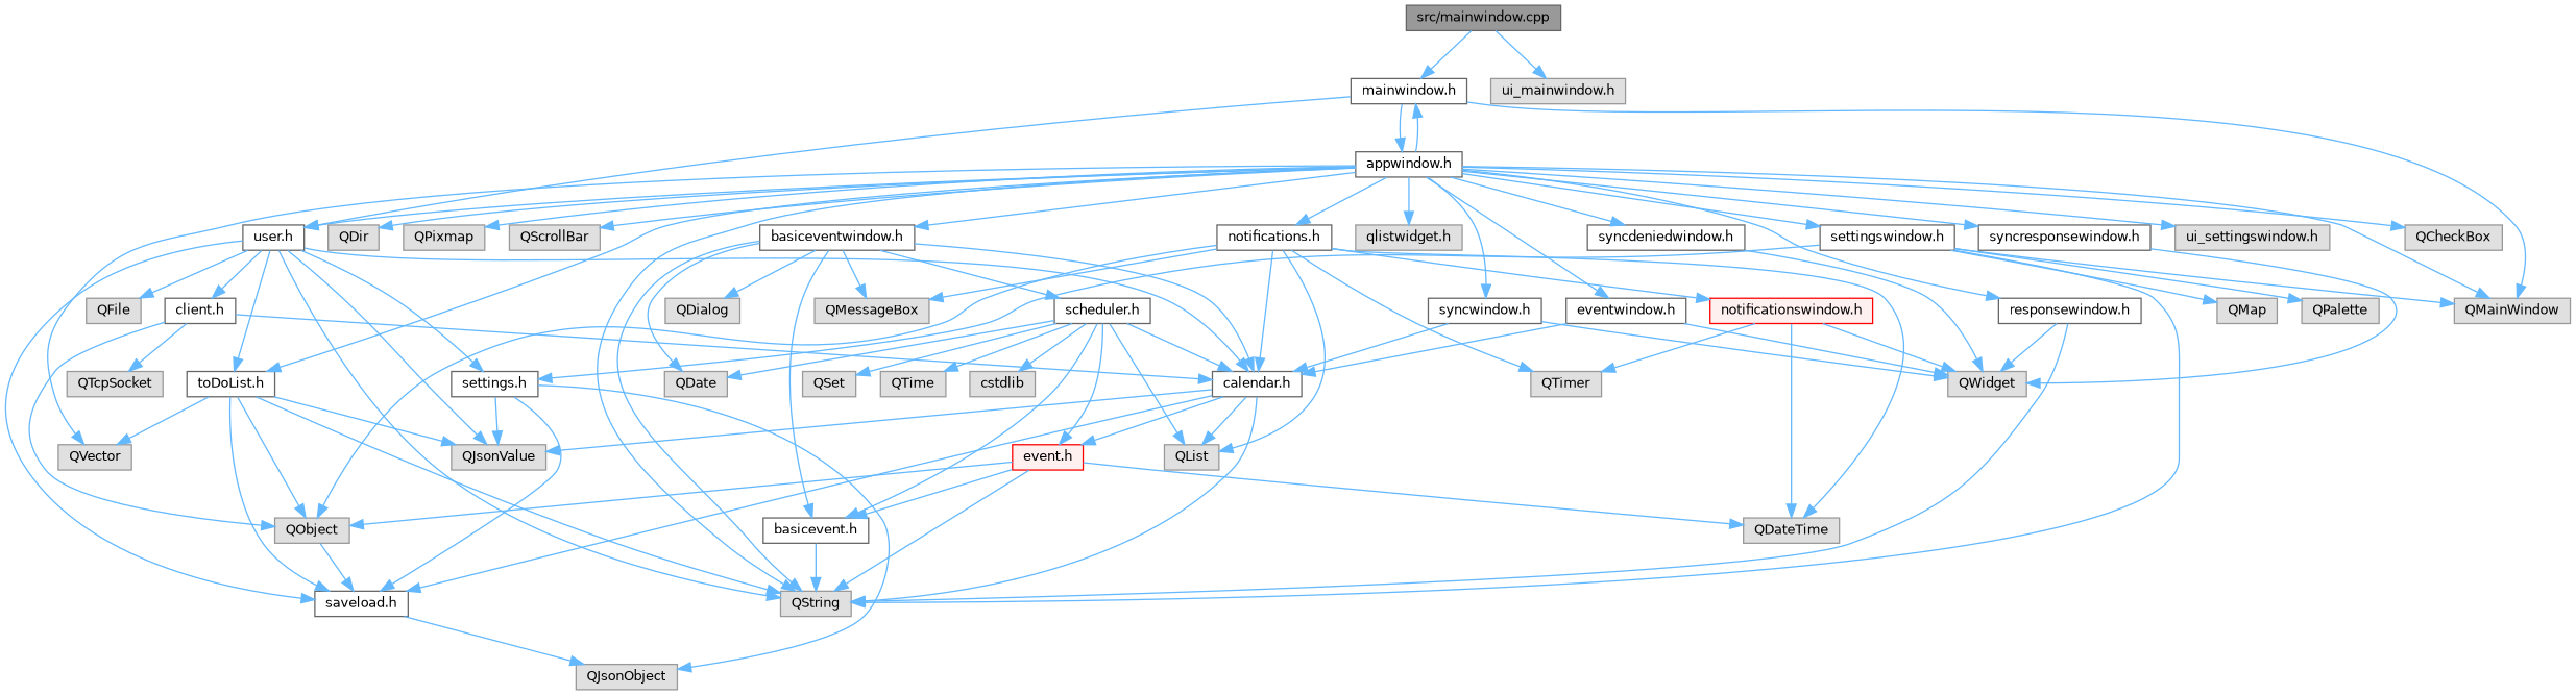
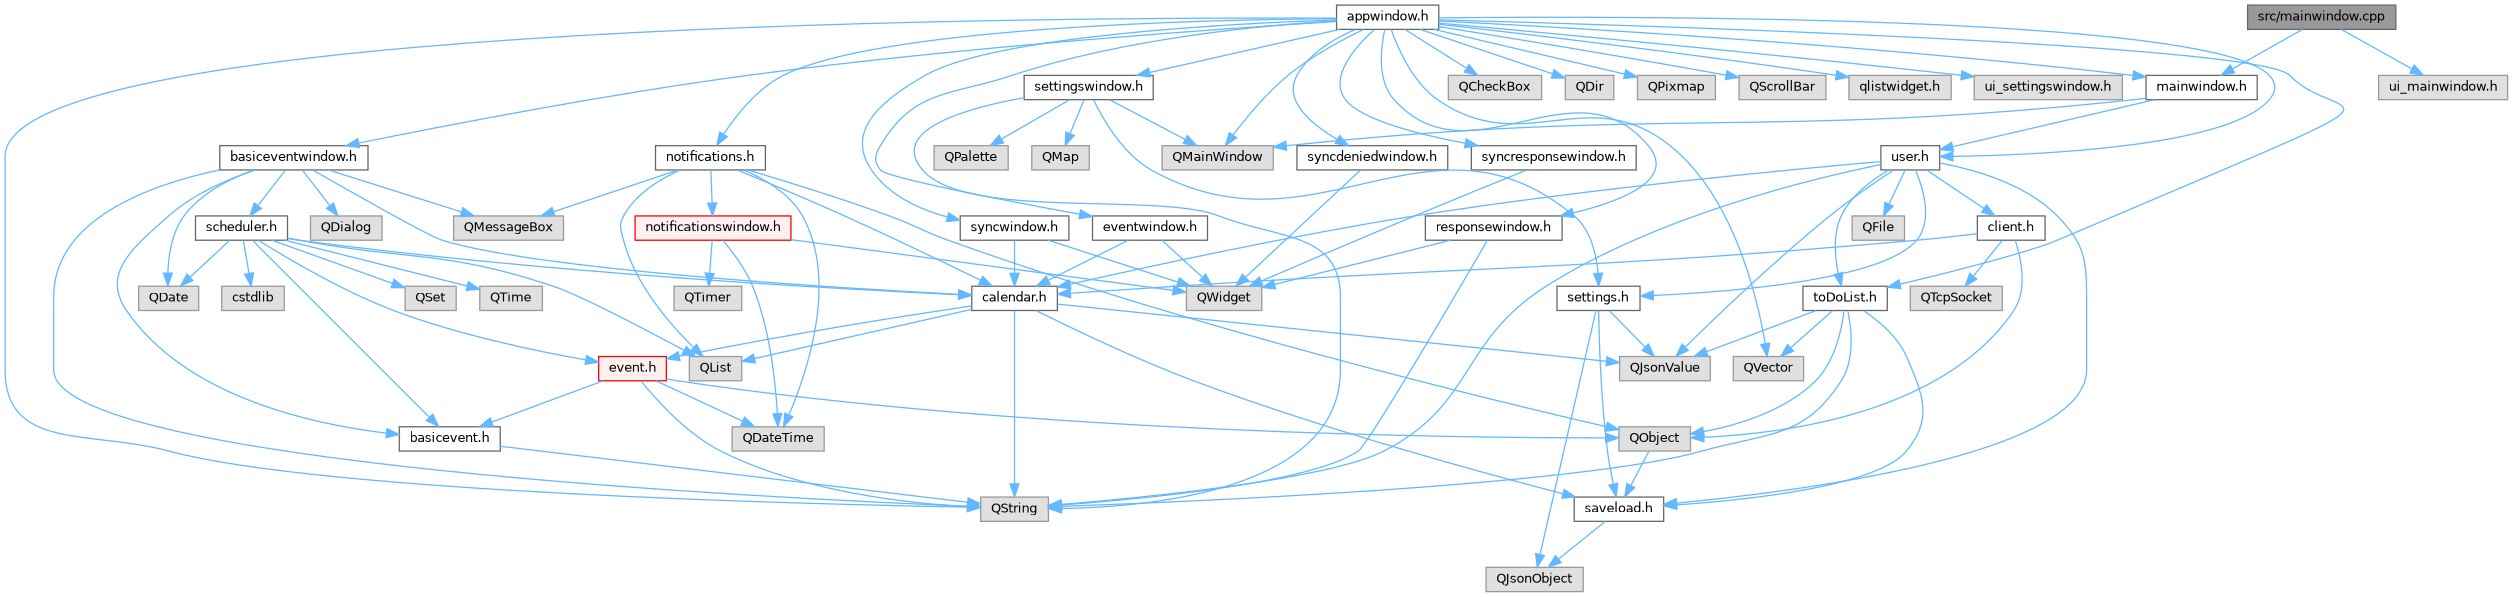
  digraph {
    node [color=grey60 fillcolor="#E0E0E0" fontname=Helvetica fontsize=10 shape=box style=filled]
    edge [color=steelblue1 fontname=Helvetica fontsize=10 labelfontname=Helvetica labelfontsize=10 style=solid]
    n1 [color=gray40 fillcolor=grey60 fontcolor=black height=0.2 label="src/mainwindow.cpp" width=0.4]
    n2 [color=grey40 fillcolor=white height=0.2 label="mainwindow.h" width=0.4]
    n3 [height=0.2 label="ui_mainwindow.h" width=0.4]
    n4 [color=grey40 fillcolor=white height=0.2 label="appwindow.h" width=0.4]
    n5 [height=0.2 label=QMainWindow width=0.4]
    n6 [color=grey40 fillcolor=white height=0.2 label="user.h" width=0.4]
    n7 [height=0.2 label=QCheckBox width=0.4]
    n8 [height=0.2 label=QDir width=0.4]
    n9 [height=0.2 label=QPixmap width=0.4]
    n10 [height=0.2 label=QScrollBar width=0.4]
    n11 [height=0.2 label=QString width=0.4]
    n12 [height=0.2 label=QVector width=0.4]
    n13 [color=grey40 fillcolor=white height=0.2 label="basiceventwindow.h" width=0.4]
    n14 [color=grey40 fillcolor=white height=0.2 label="eventwindow.h" width=0.4]
    n15 [color=grey40 fillcolor=white height=0.2 label="notifications.h" width=0.4]
    n16 [height=0.2 label="qlistwidget.h" width=0.4]
    n17 [color=grey40 fillcolor=white height=0.2 label="responsewindow.h" width=0.4]
    n18 [color=grey40 fillcolor=white height=0.2 label="settingswindow.h" width=0.4]
    n19 [color=grey40 fillcolor=white height=0.2 label="syncdeniedwindow.h" width=0.4]
    n20 [color=grey40 fillcolor=white height=0.2 label="syncresponsewindow.h" width=0.4]
    n21 [color=grey40 fillcolor=white height=0.2 label="syncwindow.h" width=0.4]
    n22 [color=grey40 fillcolor=white height=0.2 label="toDoList.h" width=0.4]
    n23 [height=0.2 label="ui_settingswindow.h" width=0.4]
    n24 [color=grey40 fillcolor=white height=0.2 label="calendar.h" width=0.4]
    n25 [color=grey40 fillcolor=white height=0.2 label="saveload.h" width=0.4]
    n26 [height=0.2 label=QJsonValue width=0.4]
    n27 [color=grey40 fillcolor=white height=0.2 label="settings.h" width=0.4]
    n28 [color=grey40 fillcolor=white height=0.2 label="client.h" width=0.4]
    n29 [height=0.2 label=QFile width=0.4]
    n30 [color=grey40 fillcolor=white height=0.2 label="basicevent.h" width=0.4]
    n31 [color=grey40 fillcolor=white height=0.2 label="scheduler.h" width=0.4]
    n32 [height=0.2 label=QDate width=0.4]
    n33 [height=0.2 label=QDialog width=0.4]
    n34 [height=0.2 label=QMessageBox width=0.4]
    n35 [height=0.2 label=QWidget width=0.4]
    n36 [height=0.2 label=QList width=0.4]
    n37 [height=0.2 label=QDateTime width=0.4]
    n38 [height=0.2 label=QObject width=0.4]
    n39 [height=0.2 label=QTimer width=0.4]
    n40 [color=red fillcolor="#FFF0F0" height=0.2 label="notificationswindow.h" width=0.4]
    n41 [height=0.2 label=QMap width=0.4]
    n42 [height=0.2 label=QPalette width=0.4]
    n43 [color=red fillcolor="#FFF0F0" height=0.2 label="event.h" width=0.4]
    n44 [height=0.2 label=QSet width=0.4]
    n45 [height=0.2 label=QTime width=0.4]
    n46 [height=0.2 label=cstdlib width=0.4]
    n47 [height=0.2 label=QJsonObject width=0.4]
    n48 [height=0.2 label=QTcpSocket width=0.4]
    n1 -> n2
    n1 -> n3
-   n2 -> n4
    n2 -> n5
    n2 -> n6
    n4 -> n2
    n4 -> n5
    n4 -> n6
    n4 -> n7
    n4 -> n8
    n4 -> n9
    n4 -> n10
    n4 -> n11
    n4 -> n12
    n4 -> n13
    n4 -> n14
    n4 -> n15
    n4 -> n16
    n4 -> n17
    n4 -> n18
    n4 -> n19
    n4 -> n20
    n4 -> n21
    n4 -> n22
    n4 -> n23
    n6 -> n11
    n6 -> n22
    n6 -> n24
    n6 -> n25
    n6 -> n26
    n6 -> n27
    n6 -> n28
    n6 -> n29
    n13 -> n11
    n13 -> n24
    n13 -> n30
    n13 -> n31
    n13 -> n32
    n13 -> n33
    n13 -> n34
    n14 -> n24
    n14 -> n35
    n15 -> n24
    n15 -> n34
    n15 -> n36
    n15 -> n37
    n15 -> n38
-   n15 -> n39
    n15 -> n40
    n17 -> n11
    n17 -> n35
    n18 -> n5
    n18 -> n11
    n18 -> n27
    n18 -> n41
    n18 -> n42
    n19 -> n35
    n20 -> n35
    n21 -> n24
    n21 -> n35
    n22 -> n11
    n22 -> n12
    n22 -> n25
    n22 -> n26
    n22 -> n38
    n24 -> n11
    n24 -> n25
    n24 -> n26
    n24 -> n36
    n24 -> n43
    n25 -> n47
    n27 -> n25
    n27 -> n26
    n27 -> n47
    n28 -> n24
    n28 -> n38
    n28 -> n48
    n30 -> n11
    n31 -> n24
    n31 -> n30
    n31 -> n32
    n31 -> n36
    n31 -> n43
    n31 -> n44
    n31 -> n45
    n31 -> n46
    n38 -> n25
    n40 -> n35
    n40 -> n37
    n40 -> n39
    n43 -> n11
    n43 -> n30
    n43 -> n37
    n43 -> n38
  }
